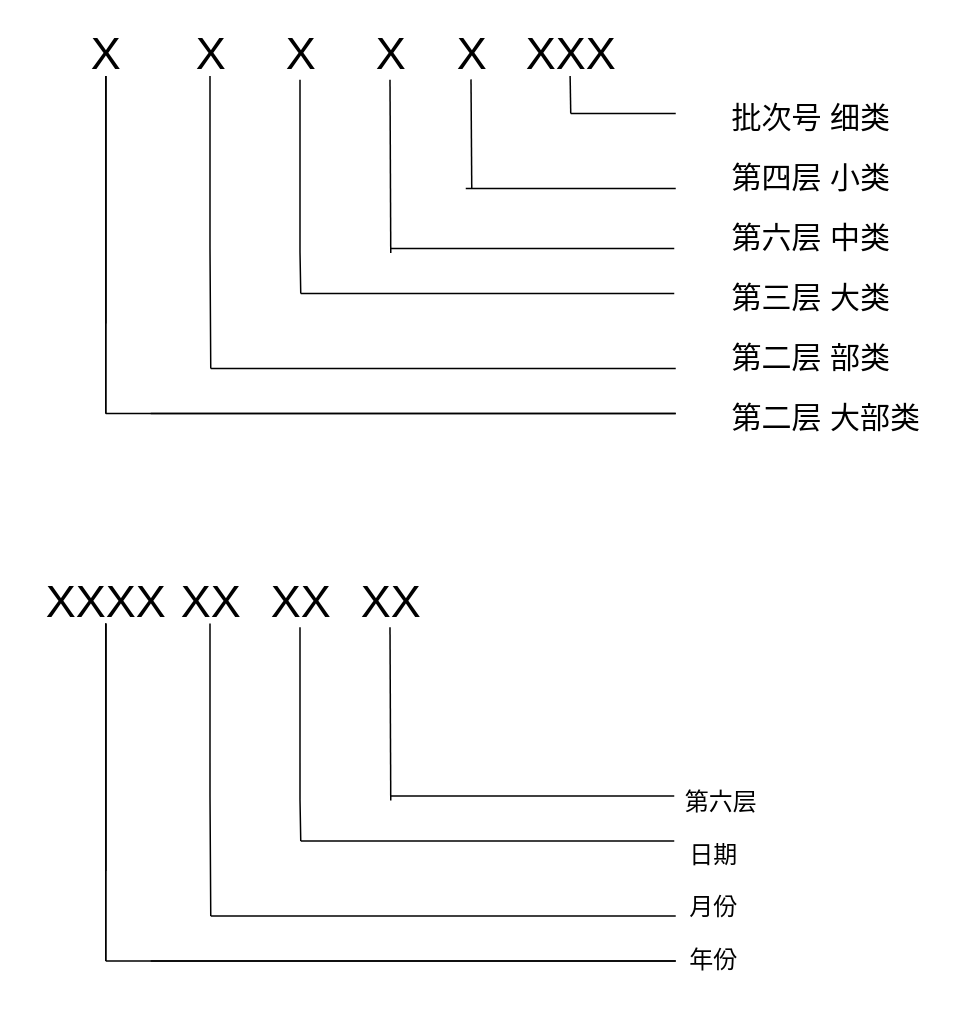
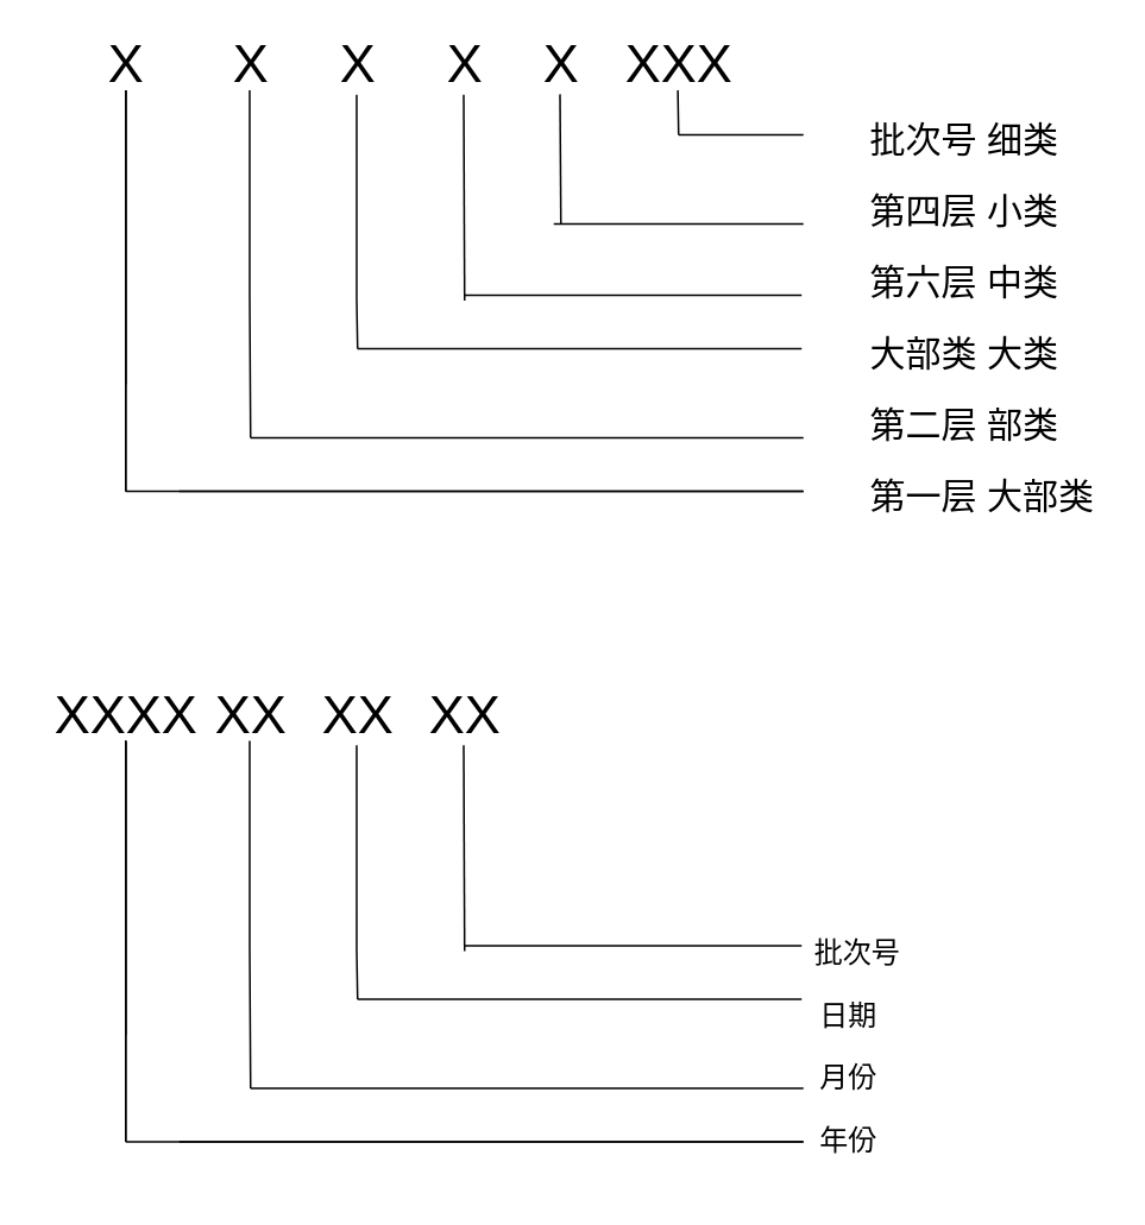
  <mxCell id="0" />
  <mxCell id="1" parent="0" />
  <mxCell id="2" value="&lt;font style=&quot;font-size: 30px&quot;&gt;X&lt;/font&gt;" style="text;html=1;align=center;verticalAlign=middle;resizable=0;points=[];autosize=1;strokeColor=none;fillColor=none;" parent="1" vertex="1"><mxGeometry x="50" y="20" width="40" height="30" as="geometry" /></mxCell>
  <mxCell id="3" value="" style="endArrow=none;html=1;rounded=0;fontSize=43;" parent="1" edge="1"><mxGeometry width="50" height="50" relative="1" as="geometry"><mxPoint x="70" y="215" as="sourcePoint" /><mxPoint x="70" y="50" as="targetPoint" /></mxGeometry></mxCell>
- <mxCell id="4" value="&lt;font style=&quot;font-size: 20px&quot;&gt;第二层 大部类&lt;/font&gt;" style="text;html=1;align=center;verticalAlign=middle;resizable=0;points=[];autosize=1;strokeColor=none;fillColor=none;fontSize=43;" parent="1" vertex="1"><mxGeometry x="480" y="235" width="140" height="70" as="geometry" /></mxCell>
+ <mxCell id="4" value="&lt;font style=&quot;font-size: 20px&quot;&gt;第一层 大部类&lt;/font&gt;" style="text;html=1;align=center;verticalAlign=middle;resizable=0;points=[];autosize=1;strokeColor=none;fillColor=none;fontSize=43;" parent="1" vertex="1"><mxGeometry x="480" y="235" width="140" height="70" as="geometry" /></mxCell>
  <mxCell id="5" value="" style="endArrow=none;html=1;rounded=0;fontSize=20;" parent="1" edge="1"><mxGeometry width="50" height="50" relative="1" as="geometry"><mxPoint x="100" y="275" as="sourcePoint" /><mxPoint x="450" y="275" as="targetPoint" /></mxGeometry></mxCell>
  <mxCell id="6" value="&lt;font style=&quot;font-size: 20px&quot;&gt;第二层 部类&lt;/font&gt;" style="text;html=1;align=center;verticalAlign=middle;resizable=0;points=[];autosize=1;strokeColor=none;fillColor=none;fontSize=43;" parent="1" vertex="1"><mxGeometry x="480" y="195" width="120" height="70" as="geometry" /></mxCell>
- <mxCell id="7" value="&lt;font style=&quot;font-size: 20px&quot;&gt;第三层 大类&lt;/font&gt;" style="text;html=1;align=center;verticalAlign=middle;resizable=0;points=[];autosize=1;strokeColor=none;fillColor=none;fontSize=43;" parent="1" vertex="1"><mxGeometry x="480" y="155" width="120" height="70" as="geometry" /></mxCell>
+ <mxCell id="7" value="&lt;font style=&quot;font-size: 20px&quot;&gt;大部类 大类&lt;/font&gt;" style="text;html=1;align=center;verticalAlign=middle;resizable=0;points=[];autosize=1;strokeColor=none;fillColor=none;fontSize=43;" parent="1" vertex="1"><mxGeometry x="480" y="155" width="120" height="70" as="geometry" /></mxCell>
  <mxCell id="8" value="&lt;font style=&quot;font-size: 20px&quot;&gt;第六层 中类&lt;/font&gt;" style="text;html=1;align=center;verticalAlign=middle;resizable=0;points=[];autosize=1;strokeColor=none;fillColor=none;fontSize=43;" parent="1" vertex="1"><mxGeometry x="480" y="115" width="120" height="70" as="geometry" /></mxCell>
  <mxCell id="9" value="" style="endArrow=none;html=1;rounded=0;fontSize=43;" parent="1" edge="1"><mxGeometry width="50" height="50" relative="1" as="geometry"><mxPoint x="70" y="275" as="sourcePoint" /><mxPoint x="70" y="50" as="targetPoint" /></mxGeometry></mxCell>
  <mxCell id="10" value="" style="endArrow=none;html=1;rounded=0;fontSize=20;" parent="1" edge="1"><mxGeometry width="50" height="50" relative="1" as="geometry"><mxPoint x="70" y="275" as="sourcePoint" /><mxPoint x="450" y="275" as="targetPoint" /></mxGeometry></mxCell>
  <mxCell id="11" value="&lt;font style=&quot;font-size: 30px&quot;&gt;X&lt;/font&gt;" style="text;html=1;align=center;verticalAlign=middle;resizable=0;points=[];autosize=1;strokeColor=none;fillColor=none;" parent="1" vertex="1"><mxGeometry x="120" y="20" width="40" height="30" as="geometry" /></mxCell>
  <mxCell id="12" value="&lt;font style=&quot;font-size: 30px&quot;&gt;X&lt;/font&gt;" style="text;html=1;align=center;verticalAlign=middle;resizable=0;points=[];autosize=1;strokeColor=none;fillColor=none;" parent="1" vertex="1"><mxGeometry x="180" y="20" width="40" height="30" as="geometry" /></mxCell>
  <mxCell id="13" value="&lt;font style=&quot;font-size: 30px&quot;&gt;X&lt;/font&gt;" style="text;html=1;align=center;verticalAlign=middle;resizable=0;points=[];autosize=1;strokeColor=none;fillColor=none;" parent="1" vertex="1"><mxGeometry x="240" y="20" width="40" height="30" as="geometry" /></mxCell>
  <mxCell id="14" value="&lt;font style=&quot;font-size: 30px&quot;&gt;X&lt;/font&gt;" style="text;html=1;align=center;verticalAlign=middle;resizable=0;points=[];autosize=1;strokeColor=none;fillColor=none;" parent="1" vertex="1"><mxGeometry x="294" y="20" width="40" height="30" as="geometry" /></mxCell>
  <mxCell id="15" value="&lt;font style=&quot;font-size: 30px&quot;&gt;XXX&lt;/font&gt;" style="text;html=1;align=center;verticalAlign=middle;resizable=0;points=[];autosize=1;strokeColor=none;fillColor=none;" parent="1" vertex="1"><mxGeometry x="340" y="20" width="80" height="30" as="geometry" /></mxCell>
  <mxCell id="16" value="&lt;font style=&quot;font-size: 20px&quot;&gt;第四层 小类&lt;/font&gt;" style="text;html=1;align=center;verticalAlign=middle;resizable=0;points=[];autosize=1;strokeColor=none;fillColor=none;fontSize=43;" parent="1" vertex="1"><mxGeometry x="480" y="75" width="120" height="70" as="geometry" /></mxCell>
  <mxCell id="17" value="&lt;font style=&quot;font-size: 20px&quot;&gt;批次号 细类&lt;/font&gt;" style="text;html=1;align=center;verticalAlign=middle;resizable=0;points=[];autosize=1;strokeColor=none;fillColor=none;fontSize=43;" parent="1" vertex="1"><mxGeometry x="480" y="35" width="120" height="70" as="geometry" /></mxCell>
  <mxCell id="18" value="" style="endArrow=none;html=1;rounded=0;fontSize=43;" parent="1" edge="1"><mxGeometry width="50" height="50" relative="1" as="geometry"><mxPoint x="70" y="275" as="sourcePoint" /><mxPoint x="70" y="50" as="targetPoint" /><Array as="points"><mxPoint x="70" y="165" /></Array></mxGeometry></mxCell>
  <mxCell id="19" value="" style="endArrow=none;html=1;rounded=0;fontSize=43;" parent="1" edge="1"><mxGeometry width="50" height="50" relative="1" as="geometry"><mxPoint x="140" y="245" as="sourcePoint" /><mxPoint x="139.5" y="50" as="targetPoint" /><Array as="points"><mxPoint x="139.5" y="165" /></Array></mxGeometry></mxCell>
  <mxCell id="20" value="" style="endArrow=none;html=1;rounded=0;fontSize=20;" parent="1" edge="1"><mxGeometry width="50" height="50" relative="1" as="geometry"><mxPoint x="140" y="245" as="sourcePoint" /><mxPoint x="450" y="245" as="targetPoint" /></mxGeometry></mxCell>
  <mxCell id="21" value="" style="endArrow=none;html=1;rounded=0;fontSize=43;" parent="1" edge="1"><mxGeometry width="50" height="50" relative="1" as="geometry"><mxPoint x="200" y="195" as="sourcePoint" /><mxPoint x="199.5" y="52.5" as="targetPoint" /><Array as="points"><mxPoint x="199.5" y="167.5" /></Array></mxGeometry></mxCell>
  <mxCell id="22" value="" style="endArrow=none;html=1;rounded=0;fontSize=20;" parent="1" edge="1"><mxGeometry width="50" height="50" relative="1" as="geometry"><mxPoint x="200" y="195" as="sourcePoint" /><mxPoint x="449" y="195" as="targetPoint" /></mxGeometry></mxCell>
  <mxCell id="23" value="" style="endArrow=none;html=1;rounded=0;fontSize=43;" parent="1" edge="1"><mxGeometry width="50" height="50" relative="1" as="geometry"><mxPoint x="260" y="168" as="sourcePoint" /><mxPoint x="259.5" y="52.5" as="targetPoint" /><Array as="points" /></mxGeometry></mxCell>
  <mxCell id="24" value="" style="endArrow=none;html=1;rounded=0;fontSize=20;" parent="1" edge="1"><mxGeometry width="50" height="50" relative="1" as="geometry"><mxPoint x="260" y="165" as="sourcePoint" /><mxPoint x="449" y="165" as="targetPoint" /></mxGeometry></mxCell>
  <mxCell id="25" value="" style="endArrow=none;html=1;rounded=0;fontSize=43;" parent="1" edge="1"><mxGeometry width="50" height="50" relative="1" as="geometry"><mxPoint x="314" y="125" as="sourcePoint" /><mxPoint x="313.5" y="52.25" as="targetPoint" /><Array as="points" /></mxGeometry></mxCell>
  <mxCell id="26" value="" style="endArrow=none;html=1;rounded=0;fontSize=20;" parent="1" edge="1"><mxGeometry width="50" height="50" relative="1" as="geometry"><mxPoint x="310" y="125" as="sourcePoint" /><mxPoint x="450" y="125" as="targetPoint" /></mxGeometry></mxCell>
  <mxCell id="27" value="" style="endArrow=none;html=1;rounded=0;fontSize=43;" parent="1" edge="1"><mxGeometry width="50" height="50" relative="1" as="geometry"><mxPoint x="380" y="75" as="sourcePoint" /><mxPoint x="379.58" y="50" as="targetPoint" /><Array as="points" /></mxGeometry></mxCell>
  <mxCell id="28" value="" style="endArrow=none;html=1;rounded=0;fontSize=20;" parent="1" edge="1"><mxGeometry width="50" height="50" relative="1" as="geometry"><mxPoint x="380" y="75" as="sourcePoint" /><mxPoint x="450" y="75" as="targetPoint" /></mxGeometry></mxCell>
  <mxCell id="29" value="&lt;font style=&quot;font-size: 30px&quot;&gt;XXXX&lt;/font&gt;" style="text;html=1;align=center;verticalAlign=middle;resizable=0;points=[];autosize=1;strokeColor=none;fillColor=none;" vertex="1" parent="1"><mxGeometry x="20" y="385" width="100" height="30" as="geometry" /></mxCell>
  <mxCell id="30" value="" style="endArrow=none;html=1;rounded=0;fontSize=43;" edge="1" parent="1"><mxGeometry width="50" height="50" relative="1" as="geometry"><mxPoint x="70" y="580" as="sourcePoint" /><mxPoint x="70" y="415" as="targetPoint" /></mxGeometry></mxCell>
  <mxCell id="31" value="&lt;font style=&quot;font-size: 16px&quot;&gt;年份&lt;/font&gt;" style="text;html=1;align=center;verticalAlign=middle;resizable=0;points=[];autosize=1;strokeColor=none;fillColor=none;fontSize=43;" vertex="1" parent="1"><mxGeometry x="450" y="595" width="50" height="70" as="geometry" /></mxCell>
  <mxCell id="32" value="" style="endArrow=none;html=1;rounded=0;fontSize=20;" edge="1" parent="1"><mxGeometry width="50" height="50" relative="1" as="geometry"><mxPoint x="100" y="640" as="sourcePoint" /><mxPoint x="450" y="640" as="targetPoint" /></mxGeometry></mxCell>
  <mxCell id="33" value="&lt;font style=&quot;font-size: 16px&quot;&gt;月份&lt;/font&gt;" style="text;html=1;align=center;verticalAlign=middle;resizable=0;points=[];autosize=1;strokeColor=none;fillColor=none;fontSize=43;" vertex="1" parent="1"><mxGeometry x="450" y="560" width="50" height="70" as="geometry" /></mxCell>
  <mxCell id="34" value="&lt;font style=&quot;font-size: 16px&quot;&gt;日期&lt;/font&gt;" style="text;html=1;align=center;verticalAlign=middle;resizable=0;points=[];autosize=1;strokeColor=none;fillColor=none;fontSize=43;" vertex="1" parent="1"><mxGeometry x="450" y="525" width="50" height="70" as="geometry" /></mxCell>
- <mxCell id="35" value="&lt;font style=&quot;font-size: 16px&quot;&gt;第六层&lt;/font&gt;" style="text;html=1;align=center;verticalAlign=middle;resizable=0;points=[];autosize=1;strokeColor=none;fillColor=none;fontSize=43;" vertex="1" parent="1"><mxGeometry x="450" y="490" width="60" height="70" as="geometry" /></mxCell>
+ <mxCell id="35" value="&lt;font style=&quot;font-size: 16px&quot;&gt;批次号&lt;/font&gt;" style="text;html=1;align=center;verticalAlign=middle;resizable=0;points=[];autosize=1;strokeColor=none;fillColor=none;fontSize=43;" vertex="1" parent="1"><mxGeometry x="450" y="490" width="60" height="70" as="geometry" /></mxCell>
  <mxCell id="36" value="" style="endArrow=none;html=1;rounded=0;fontSize=43;" edge="1" parent="1"><mxGeometry width="50" height="50" relative="1" as="geometry"><mxPoint x="70" y="640" as="sourcePoint" /><mxPoint x="70" y="415" as="targetPoint" /></mxGeometry></mxCell>
  <mxCell id="37" value="" style="endArrow=none;html=1;rounded=0;fontSize=20;" edge="1" parent="1"><mxGeometry width="50" height="50" relative="1" as="geometry"><mxPoint x="70" y="640" as="sourcePoint" /><mxPoint x="450" y="640" as="targetPoint" /></mxGeometry></mxCell>
  <mxCell id="38" value="&lt;font style=&quot;font-size: 30px&quot;&gt;XX&lt;/font&gt;" style="text;html=1;align=center;verticalAlign=middle;resizable=0;points=[];autosize=1;strokeColor=none;fillColor=none;" vertex="1" parent="1"><mxGeometry x="110" y="385" width="60" height="30" as="geometry" /></mxCell>
  <mxCell id="39" value="&lt;font style=&quot;font-size: 30px&quot;&gt;XX&lt;/font&gt;" style="text;html=1;align=center;verticalAlign=middle;resizable=0;points=[];autosize=1;strokeColor=none;fillColor=none;" vertex="1" parent="1"><mxGeometry x="170" y="385" width="60" height="30" as="geometry" /></mxCell>
  <mxCell id="40" value="&lt;font style=&quot;font-size: 30px&quot;&gt;XX&lt;/font&gt;" style="text;html=1;align=center;verticalAlign=middle;resizable=0;points=[];autosize=1;strokeColor=none;fillColor=none;" vertex="1" parent="1"><mxGeometry x="230" y="385" width="60" height="30" as="geometry" /></mxCell>
  <mxCell id="41" value="" style="endArrow=none;html=1;rounded=0;fontSize=43;" edge="1" parent="1"><mxGeometry width="50" height="50" relative="1" as="geometry"><mxPoint x="70" y="640" as="sourcePoint" /><mxPoint x="70" y="415" as="targetPoint" /><Array as="points"><mxPoint x="70" y="530" /></Array></mxGeometry></mxCell>
  <mxCell id="42" value="" style="endArrow=none;html=1;rounded=0;fontSize=43;" edge="1" parent="1"><mxGeometry width="50" height="50" relative="1" as="geometry"><mxPoint x="140" y="610" as="sourcePoint" /><mxPoint x="139.5" y="415" as="targetPoint" /><Array as="points"><mxPoint x="139.5" y="530" /></Array></mxGeometry></mxCell>
  <mxCell id="43" value="" style="endArrow=none;html=1;rounded=0;fontSize=20;" edge="1" parent="1"><mxGeometry width="50" height="50" relative="1" as="geometry"><mxPoint x="140" y="610" as="sourcePoint" /><mxPoint x="450" y="610" as="targetPoint" /></mxGeometry></mxCell>
  <mxCell id="44" value="" style="endArrow=none;html=1;rounded=0;fontSize=43;" edge="1" parent="1"><mxGeometry width="50" height="50" relative="1" as="geometry"><mxPoint x="200" y="560" as="sourcePoint" /><mxPoint x="199.5" y="417.5" as="targetPoint" /><Array as="points"><mxPoint x="199.5" y="532.5" /></Array></mxGeometry></mxCell>
  <mxCell id="45" value="" style="endArrow=none;html=1;rounded=0;fontSize=20;" edge="1" parent="1"><mxGeometry width="50" height="50" relative="1" as="geometry"><mxPoint x="200" y="560" as="sourcePoint" /><mxPoint x="449" y="560" as="targetPoint" /></mxGeometry></mxCell>
  <mxCell id="46" value="" style="endArrow=none;html=1;rounded=0;fontSize=43;" edge="1" parent="1"><mxGeometry width="50" height="50" relative="1" as="geometry"><mxPoint x="260" y="533" as="sourcePoint" /><mxPoint x="259.5" y="417.5" as="targetPoint" /><Array as="points" /></mxGeometry></mxCell>
  <mxCell id="47" value="" style="endArrow=none;html=1;rounded=0;fontSize=20;" edge="1" parent="1"><mxGeometry width="50" height="50" relative="1" as="geometry"><mxPoint x="260" y="530" as="sourcePoint" /><mxPoint x="449" y="530" as="targetPoint" /></mxGeometry></mxCell>
